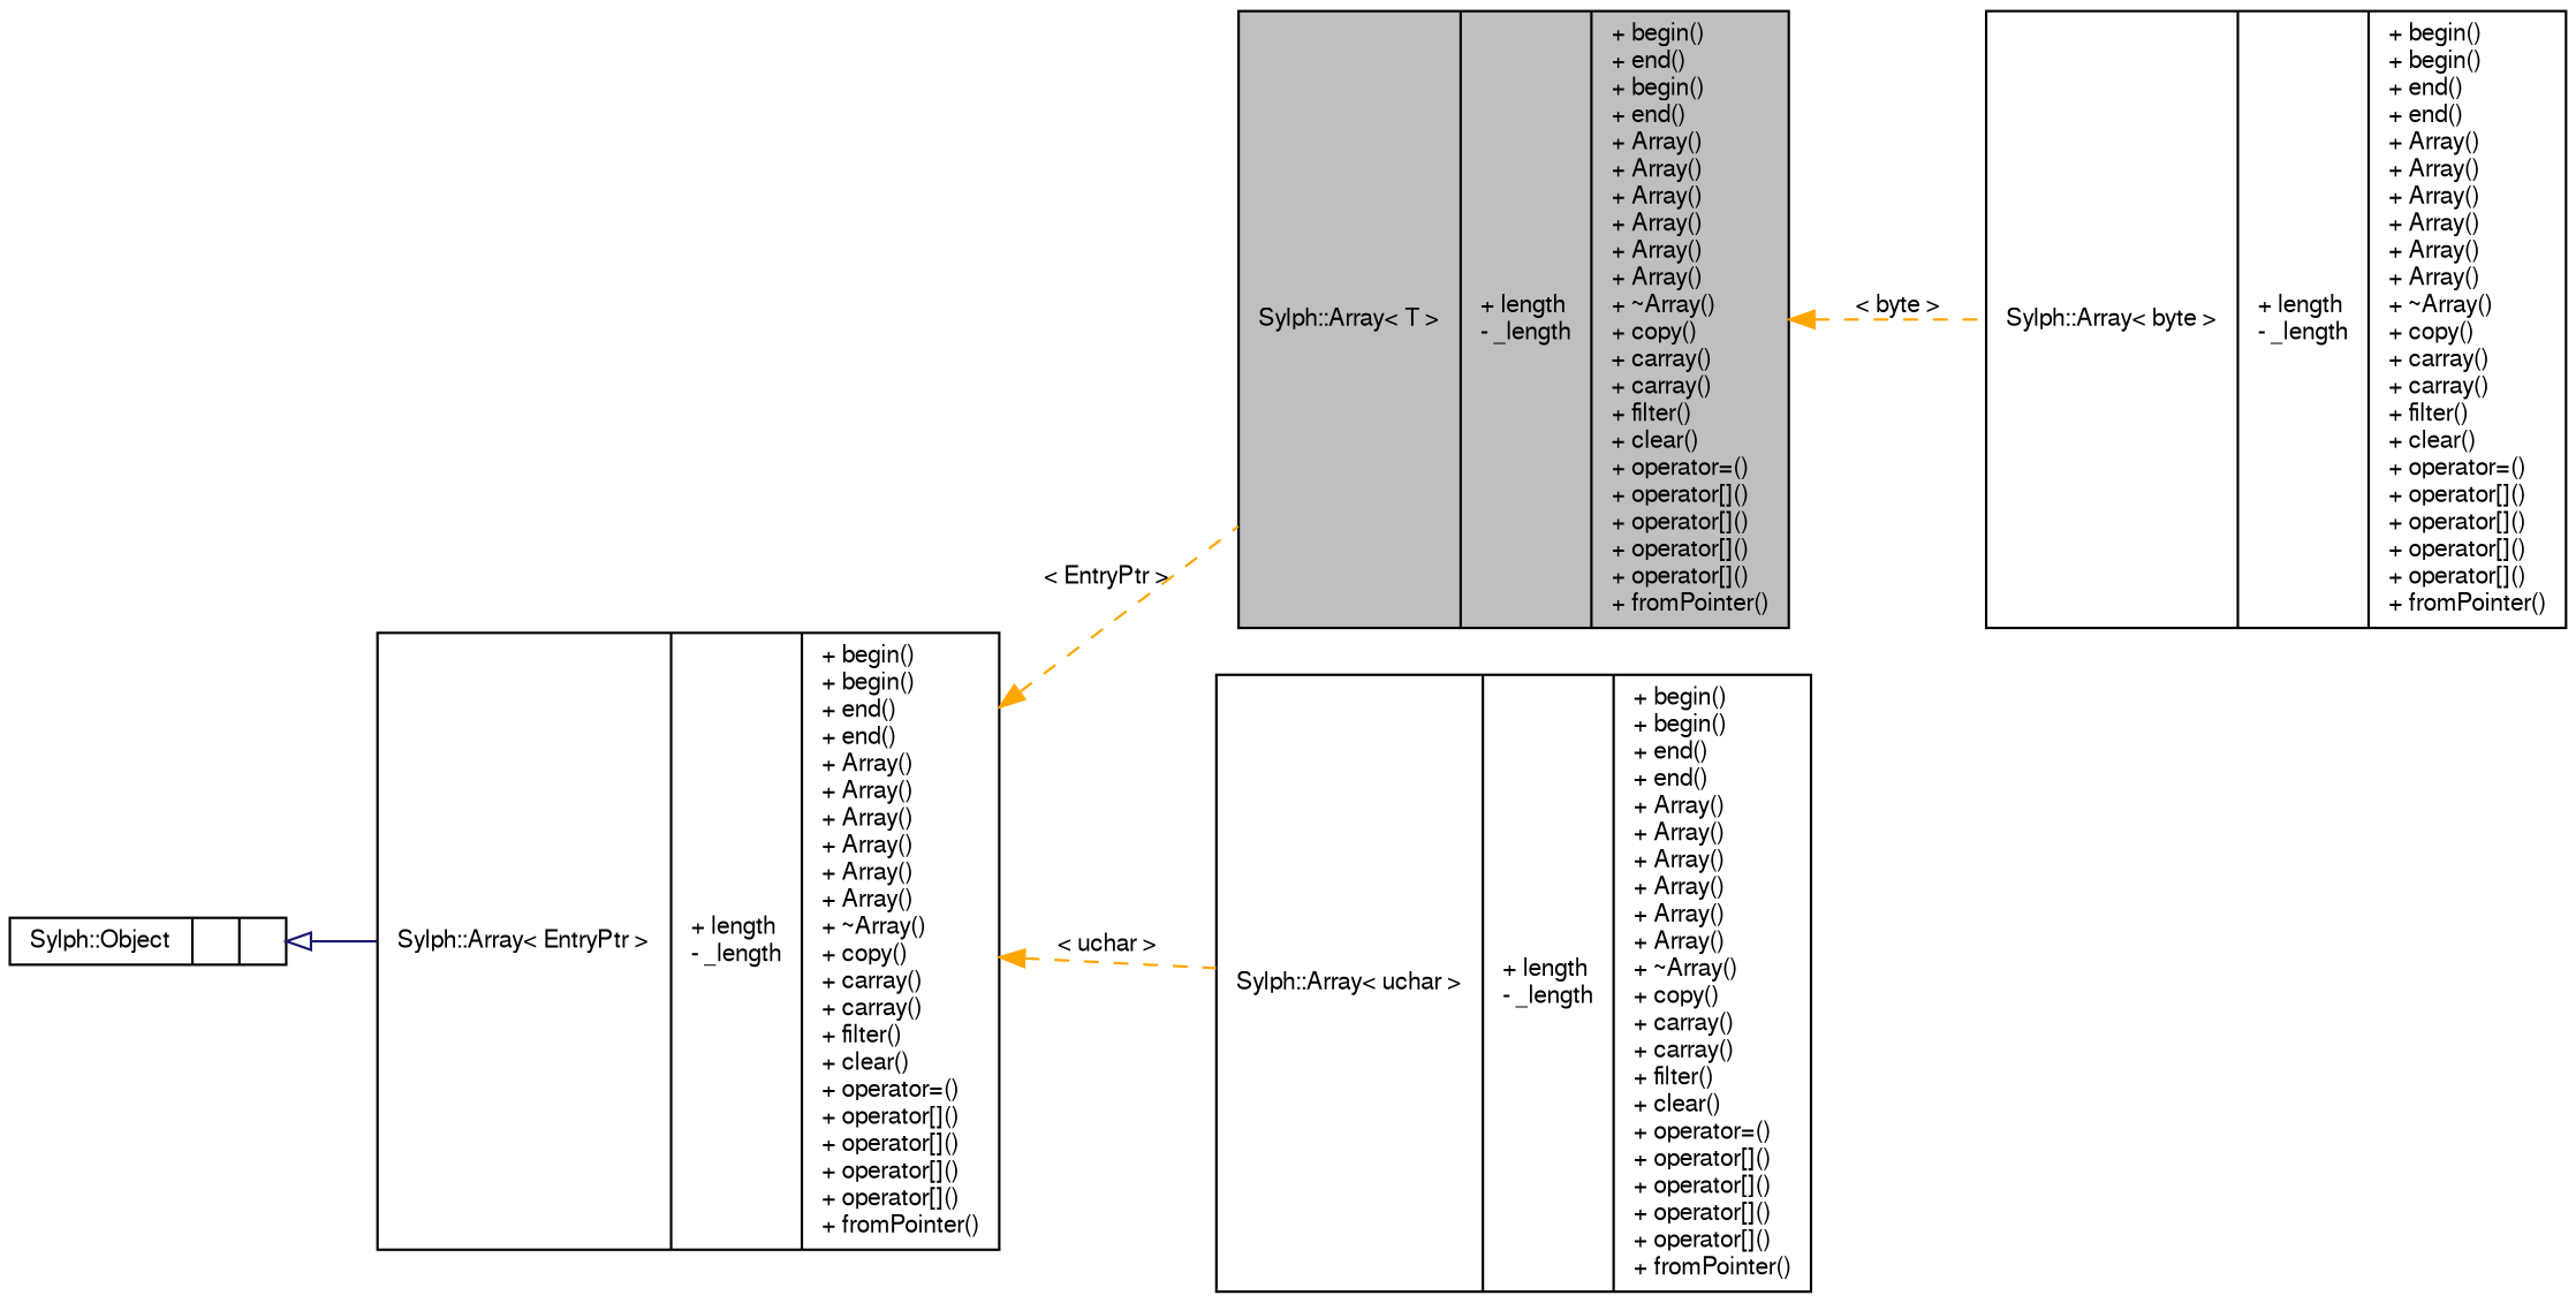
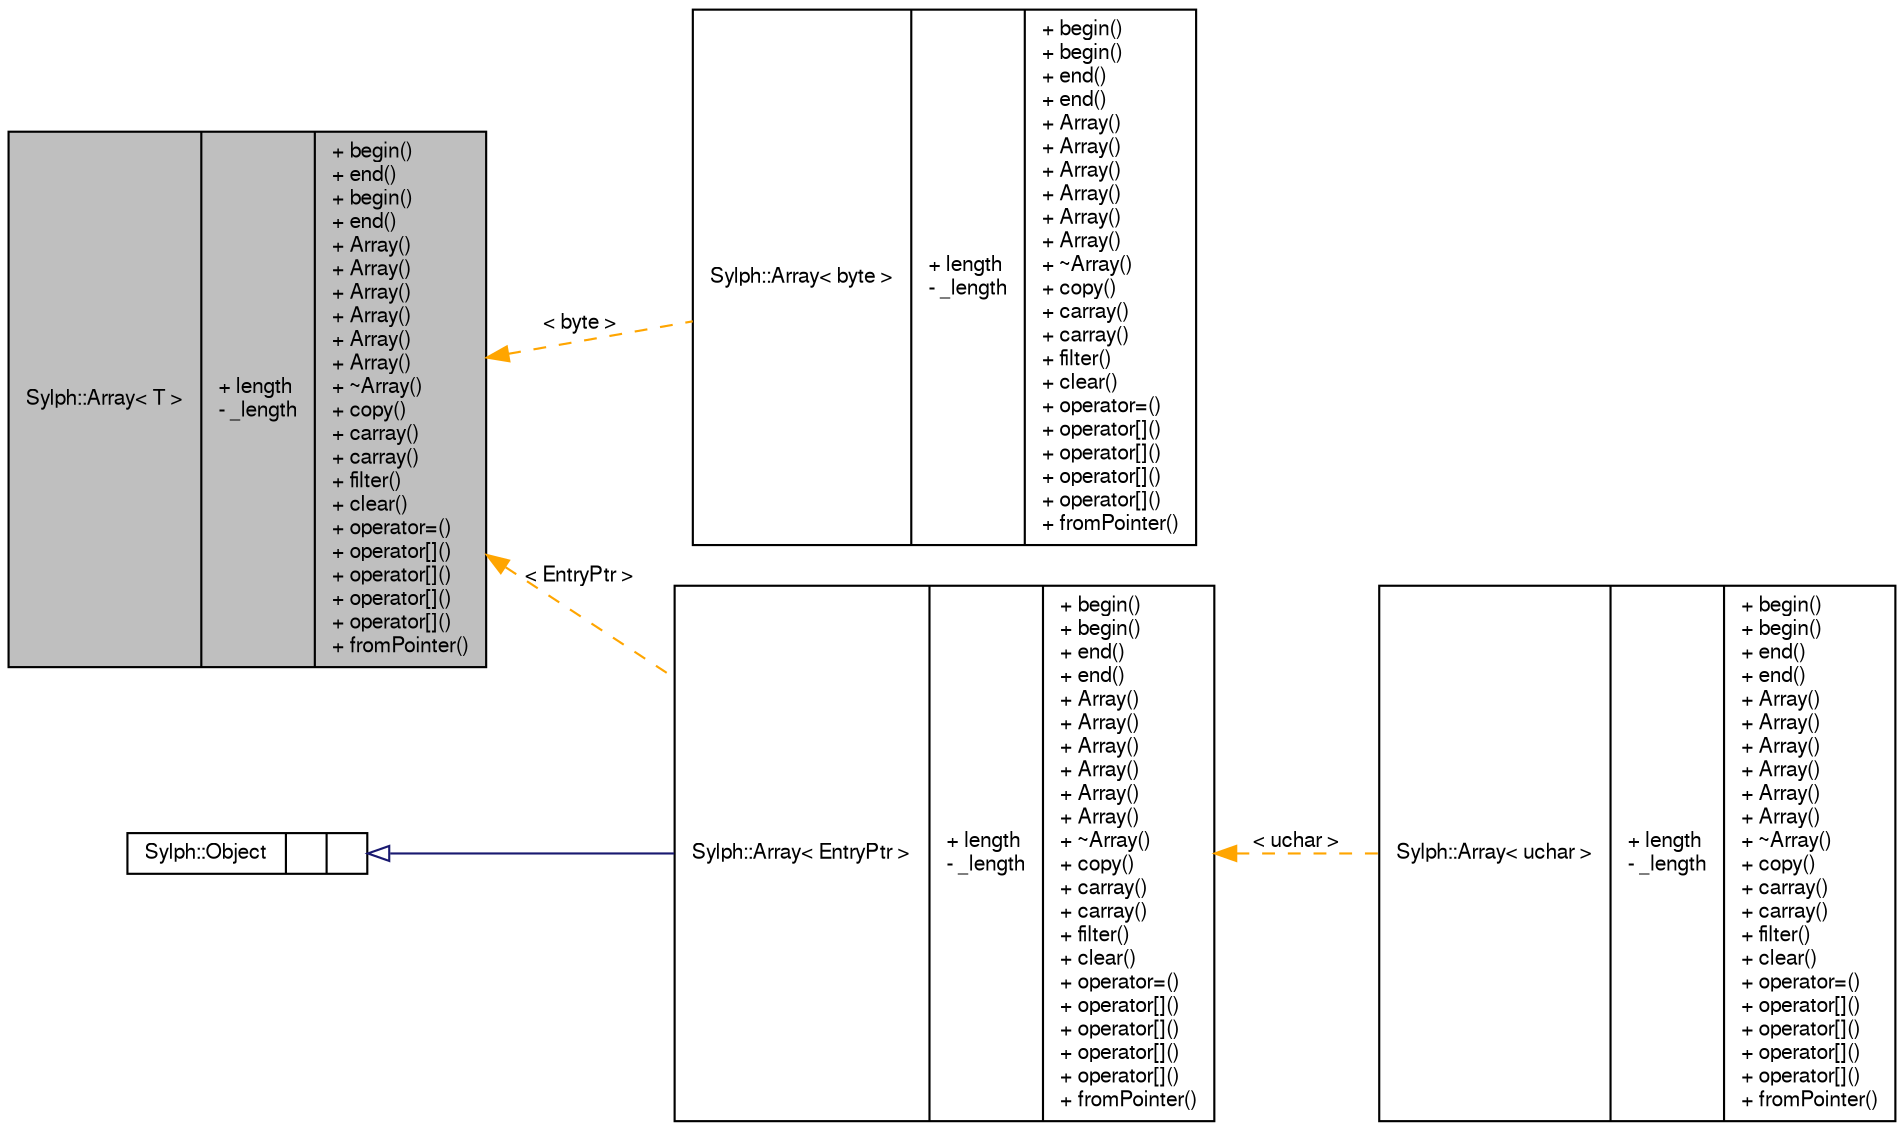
  digraph {
    rankdir=LR
    node [color=black fillcolor=white fontname=FreeSans fontsize=10 shape=record style=filled]
    edge [color=orange dir=back fontname=FreeSans fontsize=10 labelfontname=FreeSans labelfontsize=10 style=dashed]
    n1 [fillcolor=grey75 fontcolor=black height=0.2 label="{Sylph::Array\< T \>\n|+ length\l- _length\l|+ begin()\l+ end()\l+ begin()\l+ end()\l+ Array()\l+ Array()\l+ Array()\l+ Array()\l+ Array()\l+ Array()\l+ ~Array()\l+ copy()\l+ carray()\l+ carray()\l+ filter()\l+ clear()\l+ operator=()\l+ operator[]()\l+ operator[]()\l+ operator[]()\l+ operator[]()\l+ fromPointer()\l}" width=0.4]
    n2 [height=0.2 label="{Sylph::Array\< byte \>\n|+ length\l- _length\l|+ begin()\l+ begin()\l+ end()\l+ end()\l+ Array()\l+ Array()\l+ Array()\l+ Array()\l+ Array()\l+ Array()\l+ ~Array()\l+ copy()\l+ carray()\l+ carray()\l+ filter()\l+ clear()\l+ operator=()\l+ operator[]()\l+ operator[]()\l+ operator[]()\l+ operator[]()\l+ fromPointer()\l}" width=0.4]
    n3 [height=0.2 label="{Sylph::Array\< EntryPtr \>\n|+ length\l- _length\l|+ begin()\l+ begin()\l+ end()\l+ end()\l+ Array()\l+ Array()\l+ Array()\l+ Array()\l+ Array()\l+ Array()\l+ ~Array()\l+ copy()\l+ carray()\l+ carray()\l+ filter()\l+ clear()\l+ operator=()\l+ operator[]()\l+ operator[]()\l+ operator[]()\l+ operator[]()\l+ fromPointer()\l}" width=0.4]
    n4 [height=0.2 label="{Sylph::Array\< uchar \>\n|+ length\l- _length\l|+ begin()\l+ begin()\l+ end()\l+ end()\l+ Array()\l+ Array()\l+ Array()\l+ Array()\l+ Array()\l+ Array()\l+ ~Array()\l+ copy()\l+ carray()\l+ carray()\l+ filter()\l+ clear()\l+ operator=()\l+ operator[]()\l+ operator[]()\l+ operator[]()\l+ operator[]()\l+ fromPointer()\l}" width=0.4]
    n5 [height=0.2 label="{Sylph::Object\n||}" width=0.4]
    n1 -> n2 [label="\< byte \>"]
-   n3 -> n1 [label="\< EntryPtr \>"]
+   n1 -> n3 [label="\< EntryPtr \>"]
    n3 -> n4 [label="\< uchar \>"]
    n5 -> n3 [arrowtail=empty color=midnightblue style=solid]
  }
